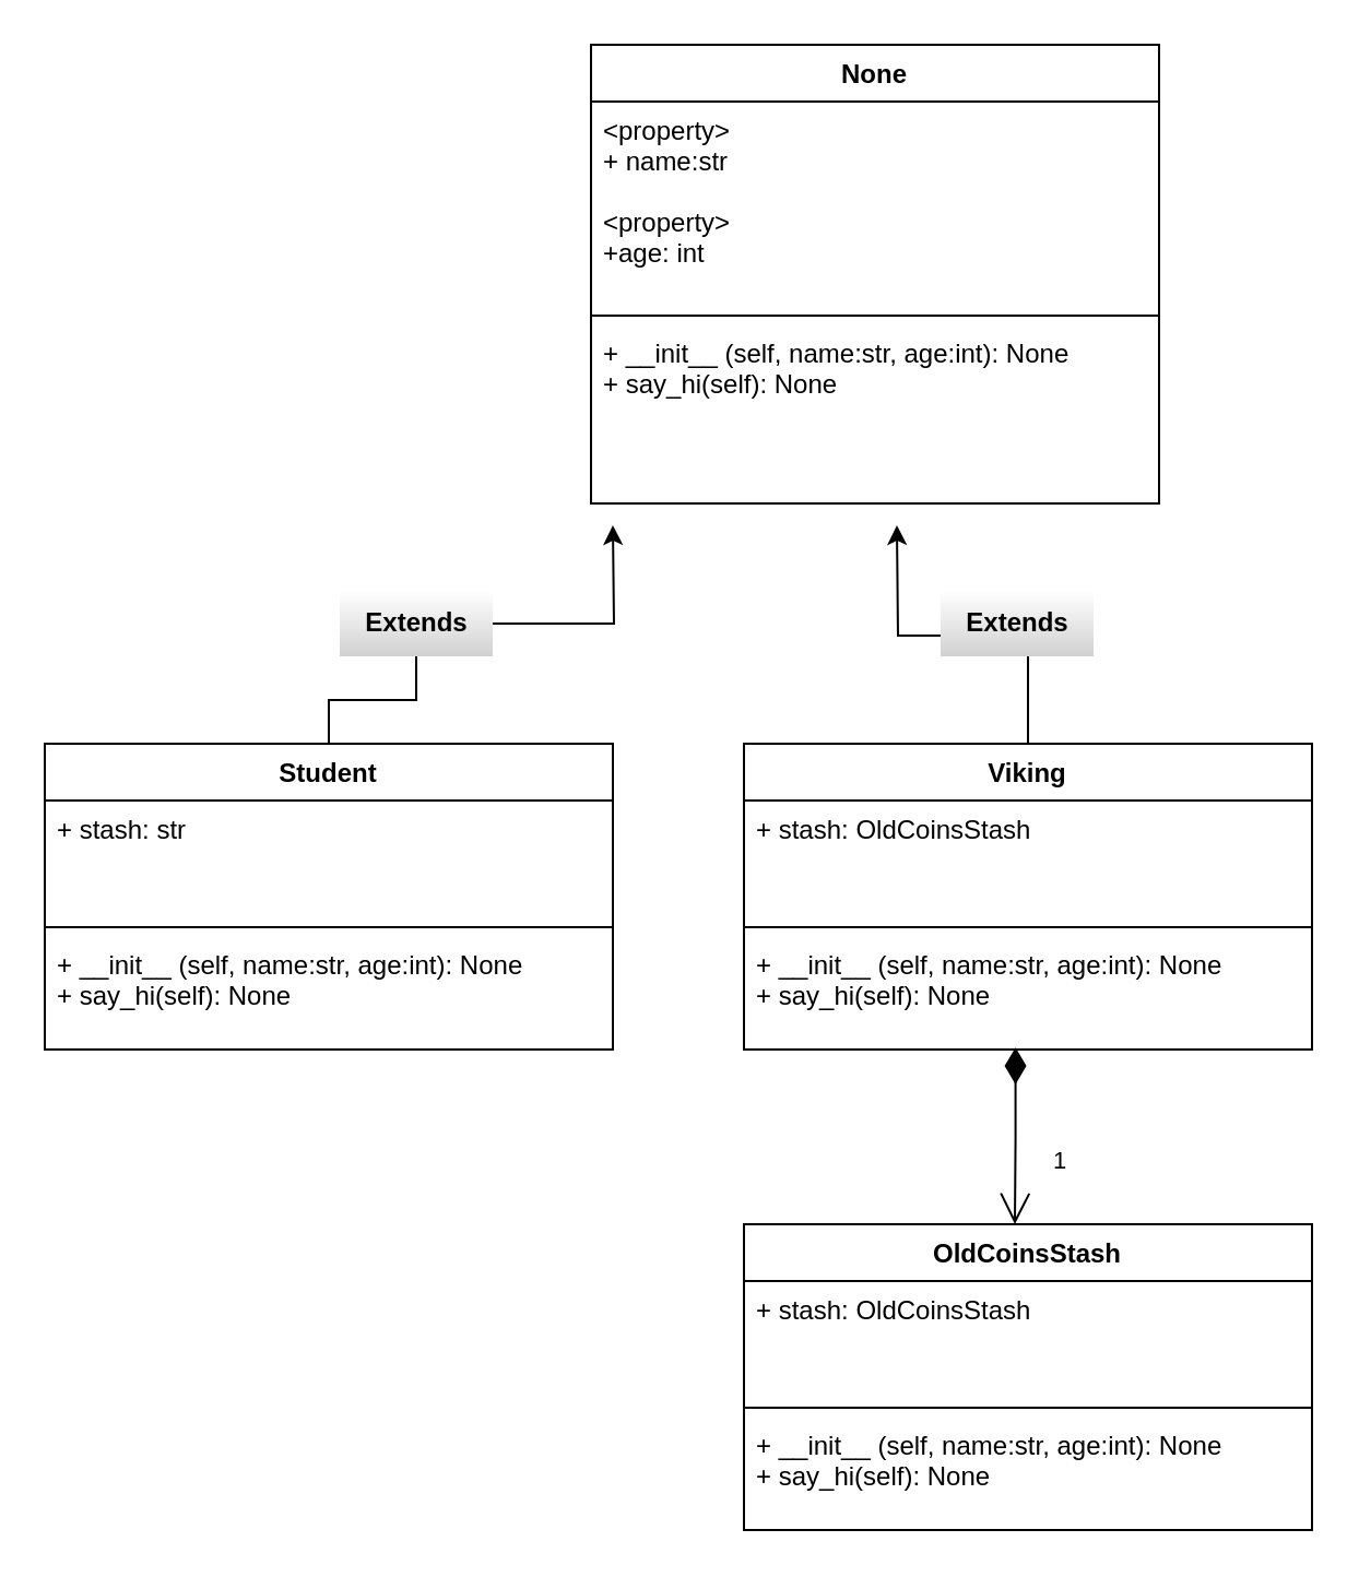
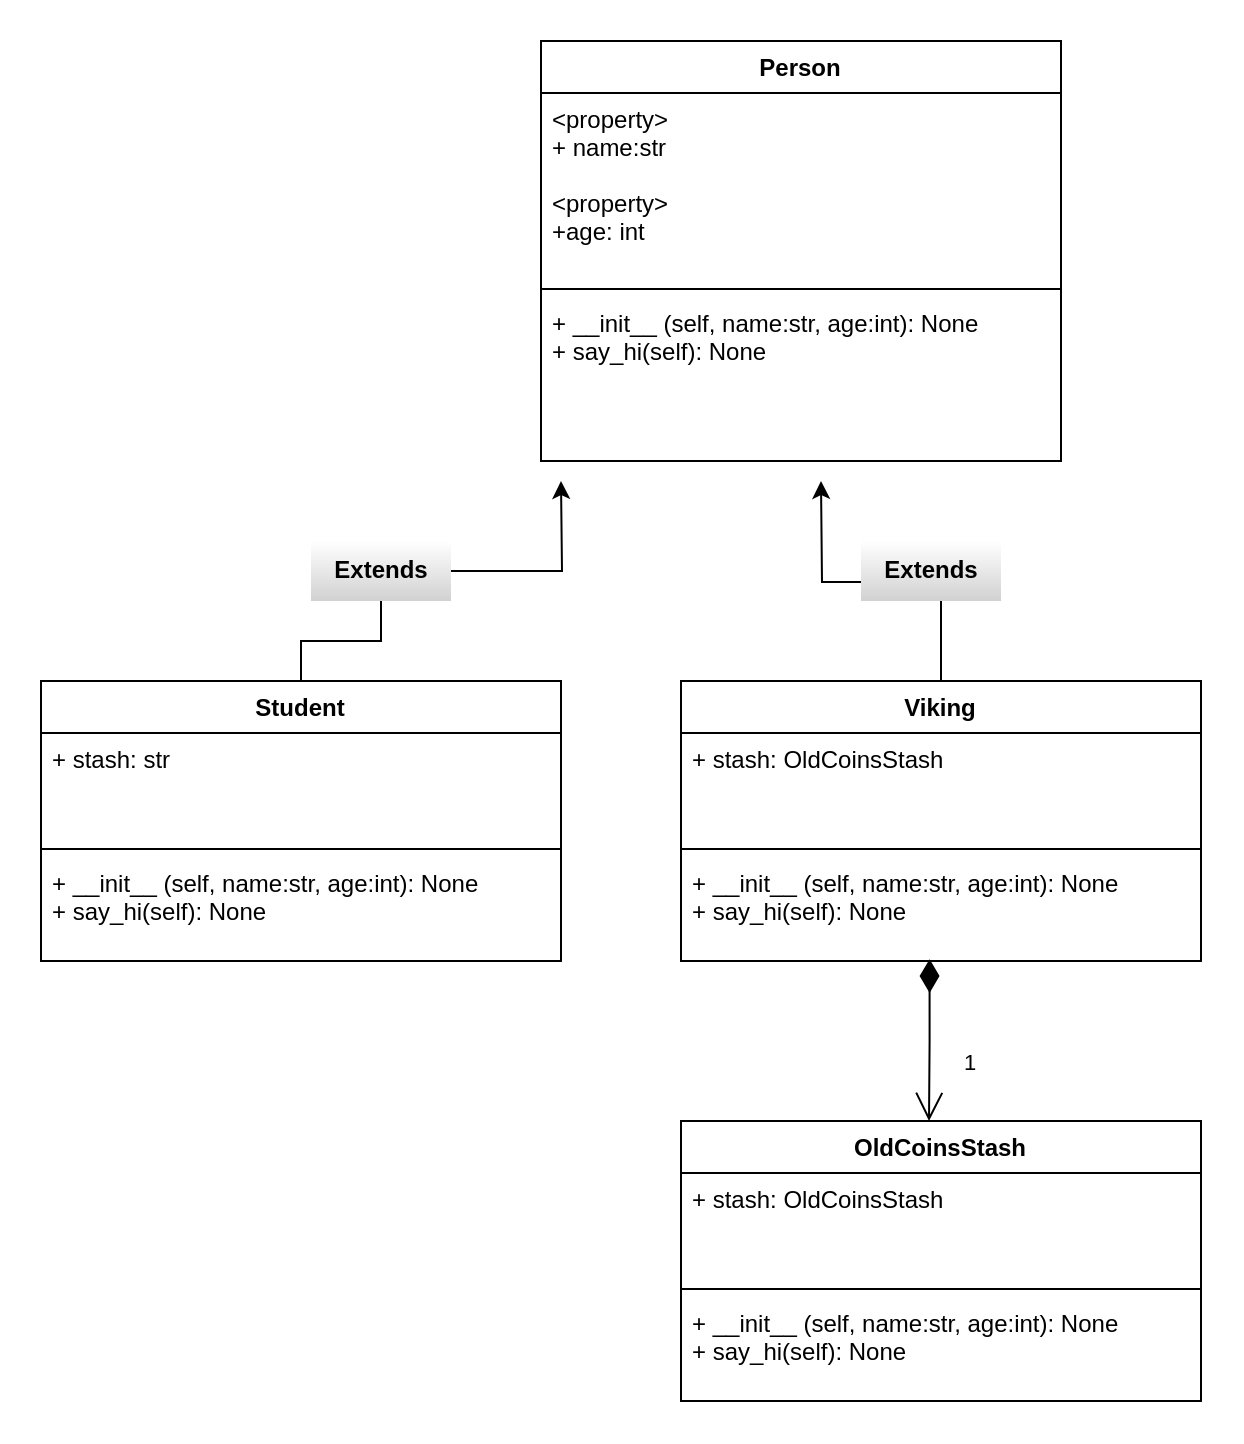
  <mxCell id="0" />
  <mxCell id="1" parent="0" />
- <mxCell id="2" value="None" style="swimlane;fontStyle=1;align=center;verticalAlign=top;childLayout=stackLayout;horizontal=1;startSize=26;horizontalStack=0;resizeParent=1;resizeParentMax=0;resizeLast=0;collapsible=1;marginBottom=0;" vertex="1" parent="1"><mxGeometry x="270" y="20" width="260" height="210" as="geometry"><mxRectangle x="320" y="200" width="100" height="30" as="alternateBounds" /></mxGeometry></mxCell>
+ <mxCell id="2" value="Person" style="swimlane;fontStyle=1;align=center;verticalAlign=top;childLayout=stackLayout;horizontal=1;startSize=26;horizontalStack=0;resizeParent=1;resizeParentMax=0;resizeLast=0;collapsible=1;marginBottom=0;" vertex="1" parent="1"><mxGeometry x="270" y="20" width="260" height="210" as="geometry"><mxRectangle x="320" y="200" width="100" height="30" as="alternateBounds" /></mxGeometry></mxCell>
  <mxCell id="3" value="&lt;property&gt;&#10;+ name:str&#10;&#10;&lt;property&gt;&#10;+age: int" style="text;strokeColor=none;fillColor=none;align=left;verticalAlign=top;spacingLeft=4;spacingRight=4;overflow=hidden;rotatable=0;points=[[0,0.5],[1,0.5]];portConstraint=eastwest;" vertex="1" parent="2"><mxGeometry y="26" width="260" height="94" as="geometry" /></mxCell>
  <mxCell id="4" value="" style="line;strokeWidth=1;fillColor=none;align=left;verticalAlign=middle;spacingTop=-1;spacingLeft=3;spacingRight=3;rotatable=0;labelPosition=right;points=[];portConstraint=eastwest;strokeColor=inherit;" vertex="1" parent="2"><mxGeometry y="120" width="260" height="8" as="geometry" /></mxCell>
  <mxCell id="5" value="+ __init__ (self, name:str, age:int): None&#10;+ say_hi(self): None" style="text;strokeColor=none;fillColor=none;align=left;verticalAlign=top;spacingLeft=4;spacingRight=4;overflow=hidden;rotatable=0;points=[[0,0.5],[1,0.5]];portConstraint=eastwest;" vertex="1" parent="2"><mxGeometry y="128" width="260" height="82" as="geometry" /></mxCell>
  <mxCell id="6" value="" style="edgeStyle=orthogonalEdgeStyle;rounded=0;orthogonalLoop=1;jettySize=auto;html=1;startArrow=none;" edge="1" parent="1" source="11"><mxGeometry relative="1" as="geometry"><mxPoint x="280" y="240" as="targetPoint" /></mxGeometry></mxCell>
  <mxCell id="7" value="Student" style="swimlane;fontStyle=1;align=center;verticalAlign=top;childLayout=stackLayout;horizontal=1;startSize=26;horizontalStack=0;resizeParent=1;resizeParentMax=0;resizeLast=0;collapsible=1;marginBottom=0;" vertex="1" parent="1"><mxGeometry x="20" y="340" width="260" height="140" as="geometry"><mxRectangle x="320" y="200" width="100" height="30" as="alternateBounds" /></mxGeometry></mxCell>
  <mxCell id="8" value="+ stash: str" style="text;strokeColor=none;fillColor=none;align=left;verticalAlign=top;spacingLeft=4;spacingRight=4;overflow=hidden;rotatable=0;points=[[0,0.5],[1,0.5]];portConstraint=eastwest;" vertex="1" parent="7"><mxGeometry y="26" width="260" height="54" as="geometry" /></mxCell>
  <mxCell id="9" value="" style="line;strokeWidth=1;fillColor=none;align=left;verticalAlign=middle;spacingTop=-1;spacingLeft=3;spacingRight=3;rotatable=0;labelPosition=right;points=[];portConstraint=eastwest;strokeColor=inherit;" vertex="1" parent="7"><mxGeometry y="80" width="260" height="8" as="geometry" /></mxCell>
  <mxCell id="10" value="+ __init__ (self, name:str, age:int): None&#10;+ say_hi(self): None" style="text;strokeColor=none;fillColor=none;align=left;verticalAlign=top;spacingLeft=4;spacingRight=4;overflow=hidden;rotatable=0;points=[[0,0.5],[1,0.5]];portConstraint=eastwest;" vertex="1" parent="7"><mxGeometry y="88" width="260" height="52" as="geometry" /></mxCell>
  <mxCell id="11" value="&lt;b&gt;Extends&lt;/b&gt;" style="text;html=1;align=center;verticalAlign=middle;resizable=0;points=[];autosize=1;strokeColor=none;fillColor=default;shadow=0;gradientColor=#D1D1D1;" vertex="1" parent="1"><mxGeometry x="155" y="270" width="70" height="30" as="geometry" /></mxCell>
  <mxCell id="12" value="" style="edgeStyle=orthogonalEdgeStyle;rounded=0;orthogonalLoop=1;jettySize=auto;html=1;endArrow=none;" edge="1" parent="1" source="7" target="11"><mxGeometry relative="1" as="geometry"><mxPoint x="150.067" y="340" as="sourcePoint" /><mxPoint x="280" y="240" as="targetPoint" /></mxGeometry></mxCell>
  <mxCell id="13" value="" style="edgeStyle=orthogonalEdgeStyle;rounded=0;orthogonalLoop=1;jettySize=auto;html=1;" edge="1" parent="1" source="14"><mxGeometry relative="1" as="geometry"><mxPoint x="410" y="240" as="targetPoint" /></mxGeometry></mxCell>
  <mxCell id="14" value="Viking" style="swimlane;fontStyle=1;align=center;verticalAlign=top;childLayout=stackLayout;horizontal=1;startSize=26;horizontalStack=0;resizeParent=1;resizeParentMax=0;resizeLast=0;collapsible=1;marginBottom=0;" vertex="1" parent="1"><mxGeometry x="340" y="340" width="260" height="140" as="geometry"><mxRectangle x="320" y="200" width="100" height="30" as="alternateBounds" /></mxGeometry></mxCell>
  <mxCell id="15" value="+ stash: OldCoinsStash" style="text;strokeColor=none;fillColor=none;align=left;verticalAlign=top;spacingLeft=4;spacingRight=4;overflow=hidden;rotatable=0;points=[[0,0.5],[1,0.5]];portConstraint=eastwest;" vertex="1" parent="14"><mxGeometry y="26" width="260" height="54" as="geometry" /></mxCell>
  <mxCell id="16" value="" style="line;strokeWidth=1;fillColor=none;align=left;verticalAlign=middle;spacingTop=-1;spacingLeft=3;spacingRight=3;rotatable=0;labelPosition=right;points=[];portConstraint=eastwest;strokeColor=inherit;" vertex="1" parent="14"><mxGeometry y="80" width="260" height="8" as="geometry" /></mxCell>
  <mxCell id="17" value="+ __init__ (self, name:str, age:int): None&#10;+ say_hi(self): None" style="text;strokeColor=none;fillColor=none;align=left;verticalAlign=top;spacingLeft=4;spacingRight=4;overflow=hidden;rotatable=0;points=[[0,0.5],[1,0.5]];portConstraint=eastwest;" vertex="1" parent="14"><mxGeometry y="88" width="260" height="52" as="geometry" /></mxCell>
  <mxCell id="18" value="&lt;b&gt;Extends&lt;/b&gt;" style="text;html=1;align=center;verticalAlign=middle;resizable=0;points=[];autosize=1;strokeColor=none;fillColor=default;shadow=0;gradientColor=#D1D1D1;" vertex="1" parent="1"><mxGeometry x="430" y="270" width="70" height="30" as="geometry" /></mxCell>
  <mxCell id="19" value="1" style="endArrow=open;html=1;endSize=12;startArrow=diamondThin;startSize=14;startFill=1;edgeStyle=orthogonalEdgeStyle;align=left;verticalAlign=bottom;rounded=0;exitX=0.478;exitY=0.982;exitDx=0;exitDy=0;exitPerimeter=0;" edge="1" parent="1" source="17"><mxGeometry x="0.503" y="16" relative="1" as="geometry"><mxPoint x="400" y="520" as="sourcePoint" /><mxPoint x="464" y="560" as="targetPoint" /><Array as="points"><mxPoint x="464" y="520" /></Array><mxPoint as="offset" /></mxGeometry></mxCell>
  <mxCell id="20" value="OldCoinsStash&#10;" style="swimlane;fontStyle=1;align=center;verticalAlign=top;childLayout=stackLayout;horizontal=1;startSize=26;horizontalStack=0;resizeParent=1;resizeParentMax=0;resizeLast=0;collapsible=1;marginBottom=0;" vertex="1" parent="1"><mxGeometry x="340" y="560" width="260" height="140" as="geometry"><mxRectangle x="320" y="200" width="100" height="30" as="alternateBounds" /></mxGeometry></mxCell>
  <mxCell id="21" value="+ stash: OldCoinsStash" style="text;strokeColor=none;fillColor=none;align=left;verticalAlign=top;spacingLeft=4;spacingRight=4;overflow=hidden;rotatable=0;points=[[0,0.5],[1,0.5]];portConstraint=eastwest;" vertex="1" parent="20"><mxGeometry y="26" width="260" height="54" as="geometry" /></mxCell>
  <mxCell id="22" value="" style="line;strokeWidth=1;fillColor=none;align=left;verticalAlign=middle;spacingTop=-1;spacingLeft=3;spacingRight=3;rotatable=0;labelPosition=right;points=[];portConstraint=eastwest;strokeColor=inherit;" vertex="1" parent="20"><mxGeometry y="80" width="260" height="8" as="geometry" /></mxCell>
  <mxCell id="23" value="+ __init__ (self, name:str, age:int): None&#10;+ say_hi(self): None" style="text;strokeColor=none;fillColor=none;align=left;verticalAlign=top;spacingLeft=4;spacingRight=4;overflow=hidden;rotatable=0;points=[[0,0.5],[1,0.5]];portConstraint=eastwest;" vertex="1" parent="20"><mxGeometry y="88" width="260" height="52" as="geometry" /></mxCell>
